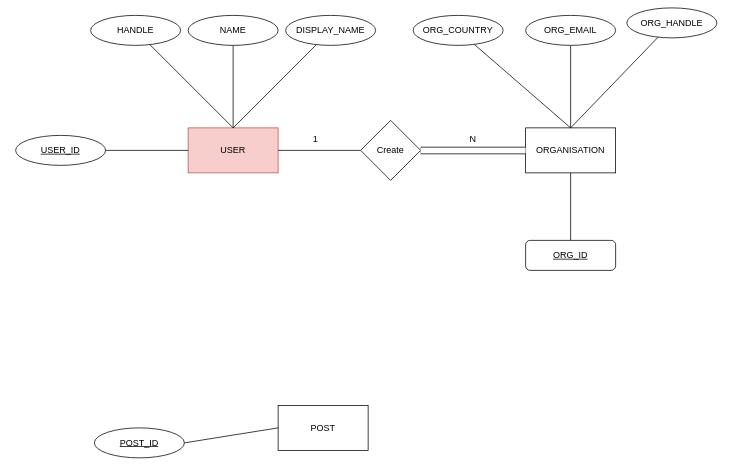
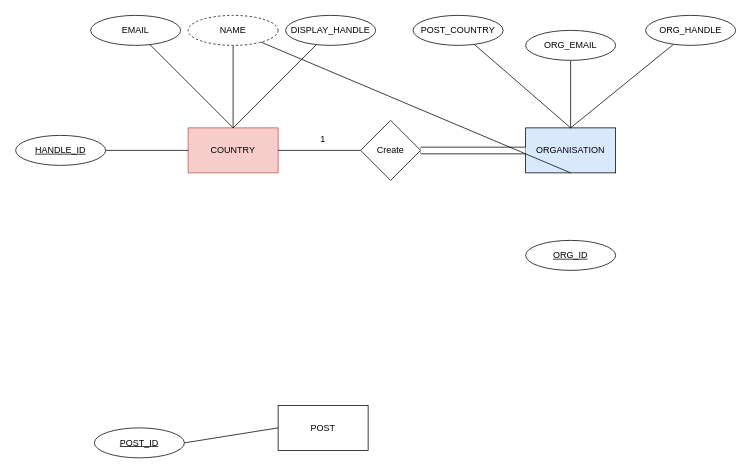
  <mxCell id="0" />
  <mxCell id="1" parent="0" />
- <mxCell id="2" value="USER" style="rounded=0;whiteSpace=wrap;html=1;fillColor=#f8cecc;strokeColor=#b85450;" vertex="1" parent="1"><mxGeometry x="250" y="170" width="120" height="60" as="geometry" /></mxCell>
+ <mxCell id="2" value="COUNTRY" style="rounded=0;whiteSpace=wrap;html=1;fillColor=#f8cecc;strokeColor=#b85450;" vertex="1" parent="1"><mxGeometry x="250" y="170" width="120" height="60" as="geometry" /></mxCell>
  <mxCell id="3" value="" style="endArrow=none;html=1;rounded=0;" edge="1" parent="1" target="4"><mxGeometry width="50" height="50" relative="1" as="geometry"><mxPoint x="310" y="170" as="sourcePoint" /><mxPoint x="310" y="100" as="targetPoint" /></mxGeometry></mxCell>
- <mxCell id="4" value="NAME" style="ellipse;whiteSpace=wrap;html=1;" vertex="1" parent="1"><mxGeometry x="250" y="20" width="120" height="40" as="geometry" /></mxCell>
+ <mxCell id="4" value="NAME" style="ellipse;whiteSpace=wrap;html=1;dashed=1;" vertex="1" parent="1"><mxGeometry x="250" y="20" width="120" height="40" as="geometry" /></mxCell>
  <mxCell id="5" value="" style="endArrow=none;html=1;rounded=0;exitX=0.5;exitY=0;exitDx=0;exitDy=0;" edge="1" parent="1" target="6" source="2"><mxGeometry width="50" height="50" relative="1" as="geometry"><mxPoint x="140" y="220" as="sourcePoint" /><mxPoint x="140" y="150" as="targetPoint" /></mxGeometry></mxCell>
- <mxCell id="6" value="HANDLE" style="ellipse;whiteSpace=wrap;html=1;" vertex="1" parent="1"><mxGeometry x="120" y="20" width="120" height="40" as="geometry" /></mxCell>
+ <mxCell id="6" value="EMAIL" style="ellipse;whiteSpace=wrap;html=1;" vertex="1" parent="1"><mxGeometry x="120" y="20" width="120" height="40" as="geometry" /></mxCell>
  <mxCell id="7" value="" style="endArrow=none;html=1;rounded=0;" edge="1" parent="1" target="8"><mxGeometry width="50" height="50" relative="1" as="geometry"><mxPoint x="310" y="170" as="sourcePoint" /><mxPoint x="450" y="100" as="targetPoint" /></mxGeometry></mxCell>
- <mxCell id="8" value="DISPLAY_NAME" style="ellipse;whiteSpace=wrap;html=1;" vertex="1" parent="1"><mxGeometry x="380" y="20" width="120" height="40" as="geometry" /></mxCell>
+ <mxCell id="8" value="DISPLAY_HANDLE" style="ellipse;whiteSpace=wrap;html=1;" vertex="1" parent="1"><mxGeometry x="380" y="20" width="120" height="40" as="geometry" /></mxCell>
  <mxCell id="9" value="" style="endArrow=none;html=1;rounded=0;exitX=1;exitY=0.5;exitDx=0;exitDy=0;" edge="1" parent="1" source="2"><mxGeometry width="50" height="50" relative="1" as="geometry"><mxPoint x="500" y="280" as="sourcePoint" /><mxPoint x="480" y="200" as="targetPoint" /></mxGeometry></mxCell>
- <mxCell id="10" value="ORGANISATION" style="rounded=0;whiteSpace=wrap;html=1;" vertex="1" parent="1"><mxGeometry x="700" y="170" width="120" height="60" as="geometry" /></mxCell>
+ <mxCell id="10" value="ORGANISATION" style="rounded=0;whiteSpace=wrap;html=1;fillColor=#dae8fc;" vertex="1" parent="1"><mxGeometry x="700" y="170" width="120" height="60" as="geometry" /></mxCell>
  <mxCell id="11" value="Create" style="rhombus;whiteSpace=wrap;html=1;" vertex="1" parent="1"><mxGeometry x="480" y="160" width="80" height="80" as="geometry" /></mxCell>
- <mxCell id="12" value="1" style="text;html=1;strokeColor=none;fillColor=none;align=center;verticalAlign=middle;whiteSpace=wrap;rounded=0;" vertex="1" parent="1"><mxGeometry x="390" y="170" width="60" height="30" as="geometry" /></mxCell>
+ <mxCell id="12" value="1" style="text;html=1;strokeColor=none;fillColor=none;align=center;verticalAlign=middle;whiteSpace=wrap;rounded=0;" vertex="1" parent="1"><mxGeometry x="400" y="170" width="60" height="30" as="geometry" /></mxCell>
  <mxCell id="13" value="" style="shape=filledEdge;curved=0;rounded=0;fixDash=1;endArrow=none;strokeWidth=10;fillColor=#ffffff;edgeStyle=orthogonalEdgeStyle;html=1;" edge="1" parent="1"><mxGeometry width="60" height="40" relative="1" as="geometry"><mxPoint x="560" y="200" as="sourcePoint" /><mxPoint x="700" y="200" as="targetPoint" /><Array as="points"><mxPoint x="650" y="200" /><mxPoint x="650" y="200" /></Array></mxGeometry></mxCell>
- <mxCell id="14" value="N" style="text;html=1;strokeColor=none;fillColor=none;align=center;verticalAlign=middle;whiteSpace=wrap;rounded=0;" vertex="1" parent="1"><mxGeometry x="600" y="170" width="60" height="30" as="geometry" /></mxCell>
  <mxCell id="15" value="" style="endArrow=none;html=1;rounded=0;entryX=1;entryY=0.5;entryDx=0;entryDy=0;exitX=0;exitY=0.5;exitDx=0;exitDy=0;" edge="1" parent="1" target="16" source="2"><mxGeometry width="50" height="50" relative="1" as="geometry"><mxPoint x="240" y="200" as="sourcePoint" /><mxPoint x="290" y="400" as="targetPoint" /></mxGeometry></mxCell>
- <mxCell id="16" value="&lt;u&gt;USER_ID&lt;/u&gt;" style="ellipse;whiteSpace=wrap;html=1;" vertex="1" parent="1"><mxGeometry x="20" y="180" width="120" height="40" as="geometry" /></mxCell>
+ <mxCell id="16" value="&lt;u&gt;HANDLE_ID&lt;/u&gt;" style="ellipse;whiteSpace=wrap;html=1;" vertex="1" parent="1"><mxGeometry x="20" y="180" width="120" height="40" as="geometry" /></mxCell>
  <mxCell id="17" value="" style="endArrow=none;html=1;rounded=0;" edge="1" parent="1" target="18"><mxGeometry width="50" height="50" relative="1" as="geometry"><mxPoint x="760" y="170" as="sourcePoint" /><mxPoint x="620" y="100" as="targetPoint" /></mxGeometry></mxCell>
- <mxCell id="18" value="ORG_COUNTRY" style="ellipse;whiteSpace=wrap;html=1;" vertex="1" parent="1"><mxGeometry x="550" y="20" width="120" height="40" as="geometry" /></mxCell>
+ <mxCell id="18" value="POST_COUNTRY" style="ellipse;whiteSpace=wrap;html=1;" vertex="1" parent="1"><mxGeometry x="550" y="20" width="120" height="40" as="geometry" /></mxCell>
  <mxCell id="19" value="" style="endArrow=none;html=1;rounded=0;exitX=0.5;exitY=0;exitDx=0;exitDy=0;" edge="1" parent="1" target="20" source="10"><mxGeometry width="50" height="50" relative="1" as="geometry"><mxPoint x="760" y="160" as="sourcePoint" /><mxPoint x="730" y="80" as="targetPoint" /></mxGeometry></mxCell>
- <mxCell id="20" value="ORG_EMAIL" style="ellipse;whiteSpace=wrap;html=1;" vertex="1" parent="1"><mxGeometry x="700" y="20" width="120" height="40" as="geometry" /></mxCell>
+ <mxCell id="20" value="ORG_EMAIL" style="ellipse;whiteSpace=wrap;html=1;" vertex="1" parent="1"><mxGeometry x="700" y="40" width="120" height="40" as="geometry" /></mxCell>
  <mxCell id="21" value="" style="endArrow=none;html=1;rounded=0;exitX=0.5;exitY=0;exitDx=0;exitDy=0;" edge="1" parent="1" target="22" source="10"><mxGeometry width="50" height="50" relative="1" as="geometry"><mxPoint x="360" y="180" as="sourcePoint" /><mxPoint x="500" y="110" as="targetPoint" /></mxGeometry></mxCell>
- <mxCell id="22" value="ORG_HANDLE" style="ellipse;whiteSpace=wrap;html=1;" vertex="1" parent="1"><mxGeometry x="835" y="10" width="120" height="40" as="geometry" /></mxCell>
- <mxCell id="23" value="" style="endArrow=none;html=1;rounded=0;entryX=0.5;entryY=0;entryDx=0;entryDy=0;exitX=0.5;exitY=1;exitDx=0;exitDy=0;" edge="1" parent="1" target="24" source="10"><mxGeometry width="50" height="50" relative="1" as="geometry"><mxPoint x="830" y="340" as="sourcePoint" /><mxPoint x="870" y="540" as="targetPoint" /></mxGeometry></mxCell>
- <mxCell id="24" value="&lt;u&gt;ORG_ID&lt;/u&gt;" style="whiteSpace=wrap;html=1;rounded=1;" vertex="1" parent="1"><mxGeometry x="700" y="320" width="120" height="40" as="geometry" /></mxCell>
+ <mxCell id="22" value="ORG_HANDLE" style="ellipse;whiteSpace=wrap;html=1;" vertex="1" parent="1"><mxGeometry x="860" y="20" width="120" height="40" as="geometry" /></mxCell>
+ <mxCell id="23" value="" style="endArrow=none;html=1;rounded=0;exitX=0.5;exitY=1;exitDx=0;exitDy=0;" edge="1" parent="1" target="4" source="10"><mxGeometry width="50" height="50" relative="1" as="geometry"><mxPoint x="830" y="340" as="sourcePoint" /><mxPoint x="870" y="540" as="targetPoint" /></mxGeometry></mxCell>
+ <mxCell id="24" value="&lt;u&gt;ORG_ID&lt;/u&gt;" style="ellipse;whiteSpace=wrap;html=1;" vertex="1" parent="1"><mxGeometry x="700" y="320" width="120" height="40" as="geometry" /></mxCell>
  <mxCell id="25" value="POST" style="rounded=0;whiteSpace=wrap;html=1;" vertex="1" parent="1"><mxGeometry x="370" y="540" width="120" height="60" as="geometry" /></mxCell>
  <mxCell id="26" value="" style="endArrow=none;html=1;rounded=0;entryX=1;entryY=0.5;entryDx=0;entryDy=0;exitX=0;exitY=0.5;exitDx=0;exitDy=0;" edge="1" parent="1" target="27"><mxGeometry width="50" height="50" relative="1" as="geometry"><mxPoint x="370" y="570" as="sourcePoint" /><mxPoint x="410" y="770" as="targetPoint" /></mxGeometry></mxCell>
  <mxCell id="27" value="&lt;u&gt;POST_ID&lt;/u&gt;" style="ellipse;whiteSpace=wrap;html=1;" vertex="1" parent="1"><mxGeometry x="125" y="570" width="120" height="40" as="geometry" /></mxCell>
